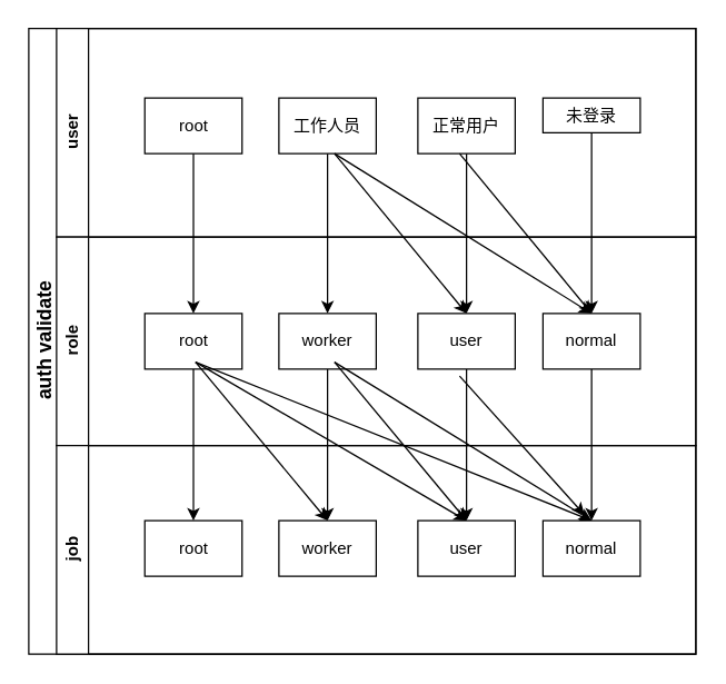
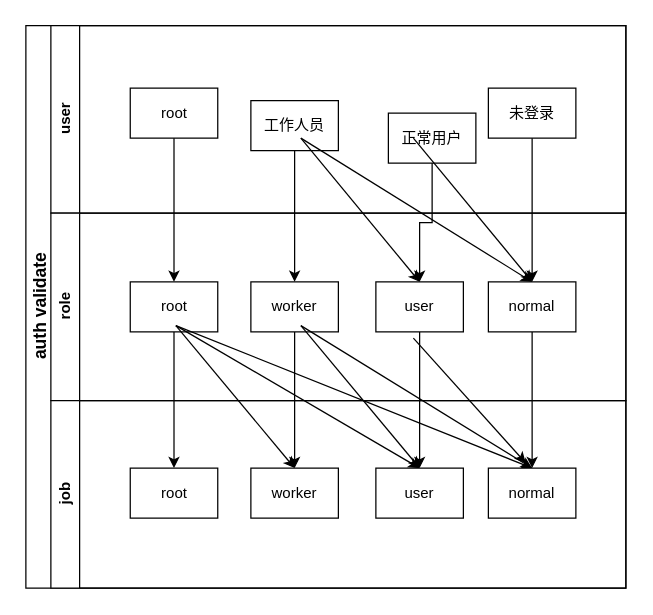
  <mxCell id="0" />
  <mxCell id="1" parent="0" />
  <mxCell id="2" value="&lt;font style=&quot;font-size: 14px;&quot;&gt;auth validate&lt;/font&gt;" style="swimlane;horizontal=0;whiteSpace=wrap;html=1;" parent="1" vertex="1"><mxGeometry x="20" width="480" height="450" as="geometry" y="20"><mxRectangle x="120" y="60" width="40" height="150" as="alternateBounds" /></mxGeometry></mxCell>
  <mxCell id="3" value="user" style="swimlane;horizontal=0;whiteSpace=wrap;html=1;" parent="2" vertex="1"><mxGeometry x="20" width="460" height="150" as="geometry" /></mxCell>
  <mxCell id="4" value="root" style="whiteSpace=wrap;html=1;" parent="3" vertex="1"><mxGeometry x="63.5" y="50" width="70" height="40" as="geometry" /></mxCell>
- <mxCell id="5" value="未登录" style="whiteSpace=wrap;html=1;" parent="3" vertex="1"><mxGeometry x="350" y="50" width="70" height="25" as="geometry" /></mxCell>
- <mxCell id="6" value="工作人员" style="whiteSpace=wrap;html=1;" parent="3" vertex="1"><mxGeometry x="160" y="50" width="70" height="40" as="geometry" /></mxCell>
- <mxCell id="7" value="正常用户" style="whiteSpace=wrap;html=1;" parent="3" vertex="1"><mxGeometry x="260" y="50" width="70" height="40" as="geometry" /></mxCell>
+ <mxCell id="5" value="未登录" style="whiteSpace=wrap;html=1;" parent="3" vertex="1"><mxGeometry x="350" y="50" width="70" height="40" as="geometry" /></mxCell>
+ <mxCell id="6" value="工作人员" style="whiteSpace=wrap;html=1;" parent="3" vertex="1"><mxGeometry x="160" y="60" width="70" height="40" as="geometry" /></mxCell>
+ <mxCell id="7" value="正常用户" style="whiteSpace=wrap;html=1;" parent="3" vertex="1"><mxGeometry x="270" y="70" width="70" height="40" as="geometry" /></mxCell>
  <mxCell id="8" value="" style="endArrow=classic;html=1;rounded=0;entryX=0.5;entryY=0;entryDx=0;entryDy=0;" parent="3" target="15" edge="1"><mxGeometry width="50" height="50" relative="1" as="geometry"><mxPoint x="200" y="90" as="sourcePoint" /><mxPoint x="250" y="40" as="targetPoint" /></mxGeometry></mxCell>
  <mxCell id="9" value="" style="endArrow=classic;html=1;rounded=0;entryX=0.5;entryY=0;entryDx=0;entryDy=0;" parent="3" target="13" edge="1"><mxGeometry width="50" height="50" relative="1" as="geometry"><mxPoint x="200" y="90" as="sourcePoint" /><mxPoint x="250" y="40" as="targetPoint" /></mxGeometry></mxCell>
  <mxCell id="10" value="" style="endArrow=classic;html=1;rounded=0;entryX=0.5;entryY=0;entryDx=0;entryDy=0;" parent="3" target="13" edge="1"><mxGeometry width="50" height="50" relative="1" as="geometry"><mxPoint x="290" y="90" as="sourcePoint" /><mxPoint x="340" y="40" as="targetPoint" /></mxGeometry></mxCell>
  <mxCell id="11" value="role" style="swimlane;horizontal=0;whiteSpace=wrap;html=1;" parent="2" vertex="1"><mxGeometry x="20" y="150" width="460" height="150" as="geometry" /></mxCell>
  <mxCell id="12" value="root" style="whiteSpace=wrap;html=1;" parent="11" vertex="1"><mxGeometry x="63.5" y="55" width="70" height="40" as="geometry" /></mxCell>
  <mxCell id="13" value="normal" style="whiteSpace=wrap;html=1;" parent="11" vertex="1"><mxGeometry x="350" y="55" width="70" height="40" as="geometry" /></mxCell>
  <mxCell id="14" value="worker" style="whiteSpace=wrap;html=1;" parent="11" vertex="1"><mxGeometry x="160" y="55" width="70" height="40" as="geometry" /></mxCell>
  <mxCell id="15" value="user" style="whiteSpace=wrap;html=1;" parent="11" vertex="1"><mxGeometry x="260" y="55" width="70" height="40" as="geometry" /></mxCell>
  <mxCell id="16" value="" style="endArrow=classic;html=1;rounded=0;entryX=0.5;entryY=0;entryDx=0;entryDy=0;" edge="1" parent="11" target="29"><mxGeometry width="50" height="50" relative="1" as="geometry"><mxPoint x="100" y="90" as="sourcePoint" /><mxPoint x="150" y="40" as="targetPoint" /></mxGeometry></mxCell>
  <mxCell id="17" value="" style="endArrow=classic;html=1;rounded=0;entryX=0.5;entryY=0;entryDx=0;entryDy=0;" edge="1" parent="11" target="30"><mxGeometry width="50" height="50" relative="1" as="geometry"><mxPoint x="100" y="90" as="sourcePoint" /><mxPoint x="150" y="40" as="targetPoint" /></mxGeometry></mxCell>
  <mxCell id="18" value="" style="endArrow=classic;html=1;rounded=0;entryX=0.5;entryY=0;entryDx=0;entryDy=0;" edge="1" parent="11" target="28"><mxGeometry width="50" height="50" relative="1" as="geometry"><mxPoint x="100" y="90" as="sourcePoint" /><mxPoint x="150" y="40" as="targetPoint" /></mxGeometry></mxCell>
  <mxCell id="19" value="" style="endArrow=classic;html=1;rounded=0;entryX=0.5;entryY=0;entryDx=0;entryDy=0;" edge="1" parent="11" target="30"><mxGeometry width="50" height="50" relative="1" as="geometry"><mxPoint x="200" y="90" as="sourcePoint" /><mxPoint x="250" y="40" as="targetPoint" /></mxGeometry></mxCell>
  <mxCell id="20" value="" style="endArrow=classic;html=1;rounded=0;entryX=0.5;entryY=0;entryDx=0;entryDy=0;" edge="1" parent="11" target="28"><mxGeometry width="50" height="50" relative="1" as="geometry"><mxPoint x="200" y="90" as="sourcePoint" /><mxPoint x="250" y="40" as="targetPoint" /></mxGeometry></mxCell>
  <mxCell id="21" value="job" style="swimlane;horizontal=0;whiteSpace=wrap;html=1;" parent="2" vertex="1"><mxGeometry x="20" y="300" width="460" height="150" as="geometry" /></mxCell>
  <mxCell id="22" style="edgeStyle=orthogonalEdgeStyle;rounded=0;orthogonalLoop=1;jettySize=auto;html=1;exitX=0.5;exitY=1;exitDx=0;exitDy=0;entryX=0.5;entryY=0;entryDx=0;entryDy=0;" parent="2" source="4" target="12" edge="1"><mxGeometry relative="1" as="geometry" /></mxCell>
  <mxCell id="23" style="edgeStyle=orthogonalEdgeStyle;rounded=0;orthogonalLoop=1;jettySize=auto;html=1;exitX=0.5;exitY=1;exitDx=0;exitDy=0;entryX=0.5;entryY=0;entryDx=0;entryDy=0;" parent="2" source="6" target="14" edge="1"><mxGeometry relative="1" as="geometry" /></mxCell>
  <mxCell id="24" value="" style="edgeStyle=orthogonalEdgeStyle;rounded=0;orthogonalLoop=1;jettySize=auto;html=1;" parent="2" source="7" target="15" edge="1"><mxGeometry relative="1" as="geometry" /></mxCell>
  <mxCell id="25" value="" style="edgeStyle=orthogonalEdgeStyle;rounded=0;orthogonalLoop=1;jettySize=auto;html=1;" parent="2" source="5" target="13" edge="1"><mxGeometry relative="1" as="geometry" /></mxCell>
  <mxCell id="26" value="" style="endArrow=classic;html=1;rounded=0;" edge="1" parent="2"><mxGeometry width="50" height="50" relative="1" as="geometry"><mxPoint x="310" y="250" as="sourcePoint" /><mxPoint x="400" y="350" as="targetPoint" /></mxGeometry></mxCell>
  <mxCell id="27" value="root" style="whiteSpace=wrap;html=1;" vertex="1" parent="1"><mxGeometry x="103.5" y="374" width="70" height="40" as="geometry" /></mxCell>
  <mxCell id="28" value="normal" style="whiteSpace=wrap;html=1;" vertex="1" parent="1"><mxGeometry x="390" y="374" width="70" height="40" as="geometry" /></mxCell>
  <mxCell id="29" value="worker" style="whiteSpace=wrap;html=1;" vertex="1" parent="1"><mxGeometry x="200" y="374" width="70" height="40" as="geometry" /></mxCell>
  <mxCell id="30" value="user" style="whiteSpace=wrap;html=1;" vertex="1" parent="1"><mxGeometry x="300" y="374" width="70" height="40" as="geometry" /></mxCell>
  <mxCell id="31" value="" style="edgeStyle=orthogonalEdgeStyle;rounded=0;orthogonalLoop=1;jettySize=auto;html=1;" edge="1" parent="1" source="12" target="27"><mxGeometry relative="1" as="geometry" /></mxCell>
  <mxCell id="32" value="" style="edgeStyle=orthogonalEdgeStyle;rounded=0;orthogonalLoop=1;jettySize=auto;html=1;" edge="1" parent="1" source="14" target="29"><mxGeometry relative="1" as="geometry" /></mxCell>
  <mxCell id="33" value="" style="edgeStyle=orthogonalEdgeStyle;rounded=0;orthogonalLoop=1;jettySize=auto;html=1;" edge="1" parent="1" source="15" target="30"><mxGeometry relative="1" as="geometry" /></mxCell>
  <mxCell id="34" value="" style="edgeStyle=orthogonalEdgeStyle;rounded=0;orthogonalLoop=1;jettySize=auto;html=1;" edge="1" parent="1" source="13" target="28"><mxGeometry relative="1" as="geometry" /></mxCell>
